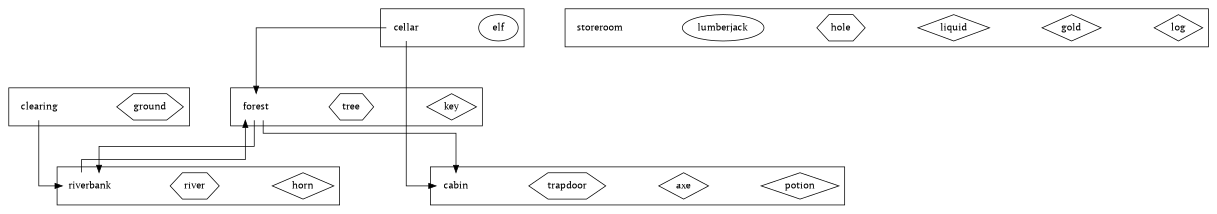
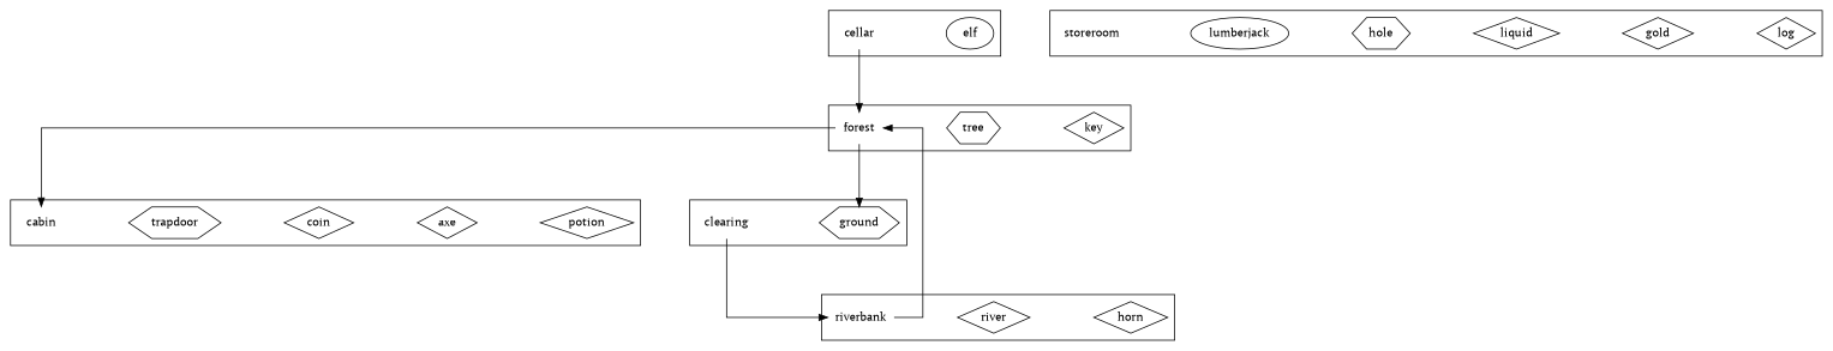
  digraph {
    fontname="PT Serif"
    nodesep=1
    ranksep=1
    splines=ortho
    node [fontname="PT Serif" shape=diamond]
    edge [fontname="PT Serif"]
    potion [description="A bottle of magic potion"]
    axe [description="A razor sharp axe"]
+   coin [description="A silver coin"]
    trapdoor [description="A locked wooden trapdoor in the floor" shape=hexagon]
    cabin [description="A log cabin in the woods" shape=none]
    key [description="A rusty old key"]
    tree [description="A tall pine tree" shape=hexagon]
    forest [description="A deep dark forest" shape=none]
    elf [description="An angry looking Elf" shape=ellipse]
    cellar [description="A dusty cellar" shape=none]
    horn [description="An old brass horn"]
-   river [description="A fast flowing river" shape=hexagon]
+   river [description="A fast flowing river"]
    riverbank [description="A grassy riverbank" shape=none]
    ground [description="It looks like the soil has been recently disturbed" shape=hexagon]
    clearing [description="A clearing in the woods" shape=none]
    log [description="A heavy wooden log"]
    gold [description="A big pot of gold"]
    liquid [description="Unknown liquid"]
    hole [description="A deep hole in the ground" shape=hexagon]
    lumberjack [description="A burly wood cutter" shape=ellipse]
    storeroom [description="Storage for any entities not placed in the game" shape=none]
    subgraph sub_1 {
      subgraph cluster_2 {
        cabin
        subgraph sub_3 {
          potion
          axe
+         coin
        }
        subgraph sub_4 {
          trapdoor
        }
      }
      subgraph cluster_5 {
        forest
        subgraph sub_6 {
          key
        }
        subgraph sub_7 {
          tree
        }
      }
      subgraph cluster_8 {
        cellar
        subgraph sub_9 {
          elf
        }
      }
      subgraph cluster_10 {
        riverbank
        subgraph sub_11 {
          horn
        }
        subgraph sub_12 {
          river
        }
      }
      subgraph cluster_13 {
        clearing
        subgraph sub_14 {
          ground
        }
      }
      subgraph cluster_15 {
        storeroom
        subgraph sub_16 {
          log
          gold
          liquid
        }
        subgraph sub_17 {
          hole
        }
        subgraph sub_18 {
          lumberjack
        }
      }
    }
    subgraph sub_19 {
      cabin
      forest
      cellar
      riverbank
      clearing
    }
    forest -> cabin
-   forest -> riverbank
-   cellar -> cabin
+   forest -> ground
    cellar -> forest
    riverbank -> forest
    clearing -> riverbank
  }
